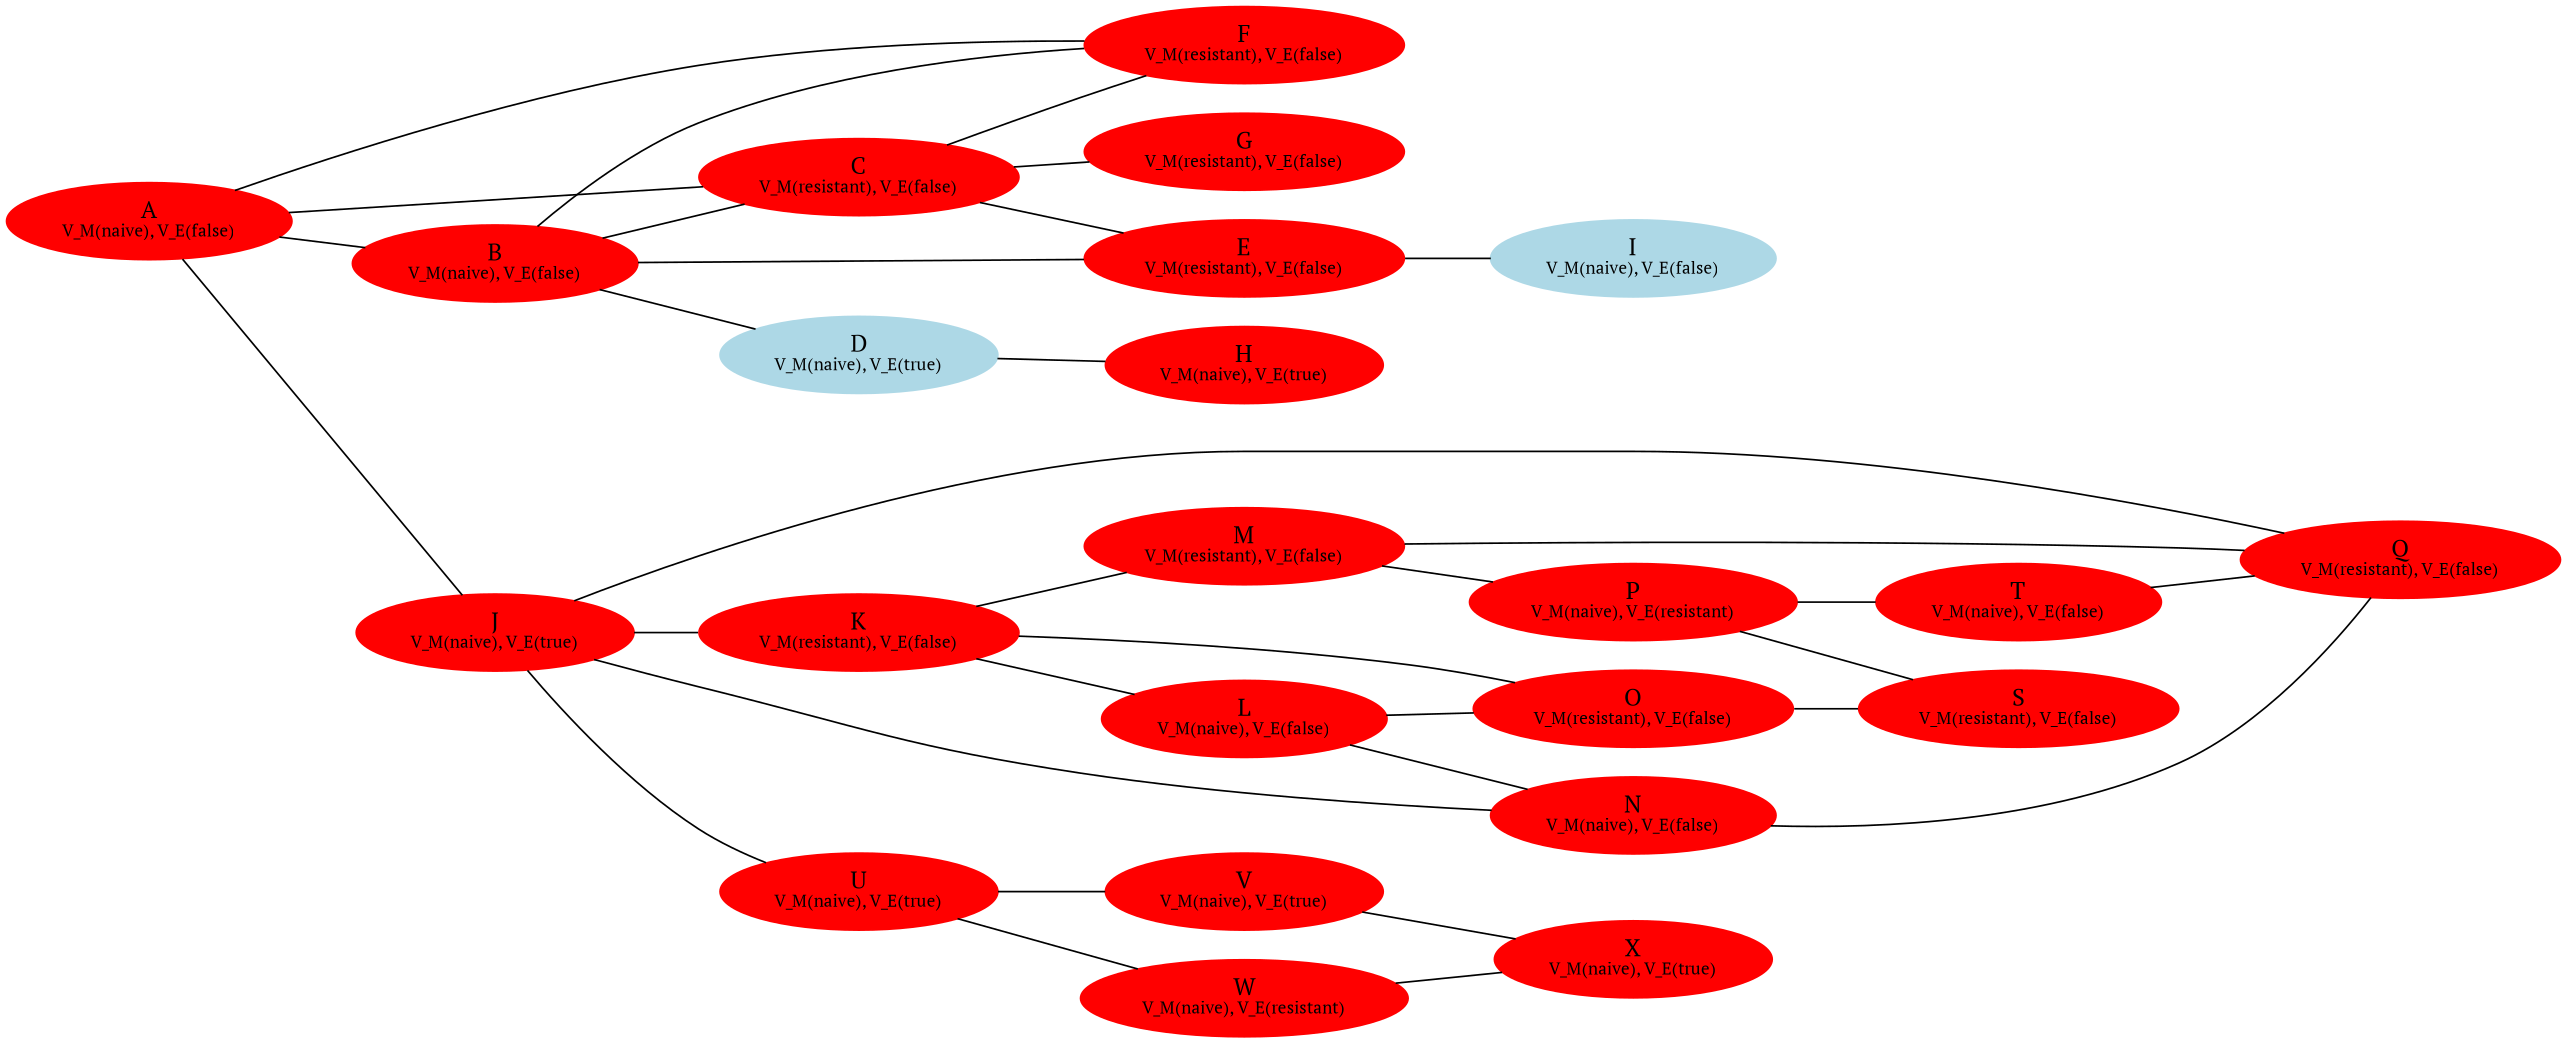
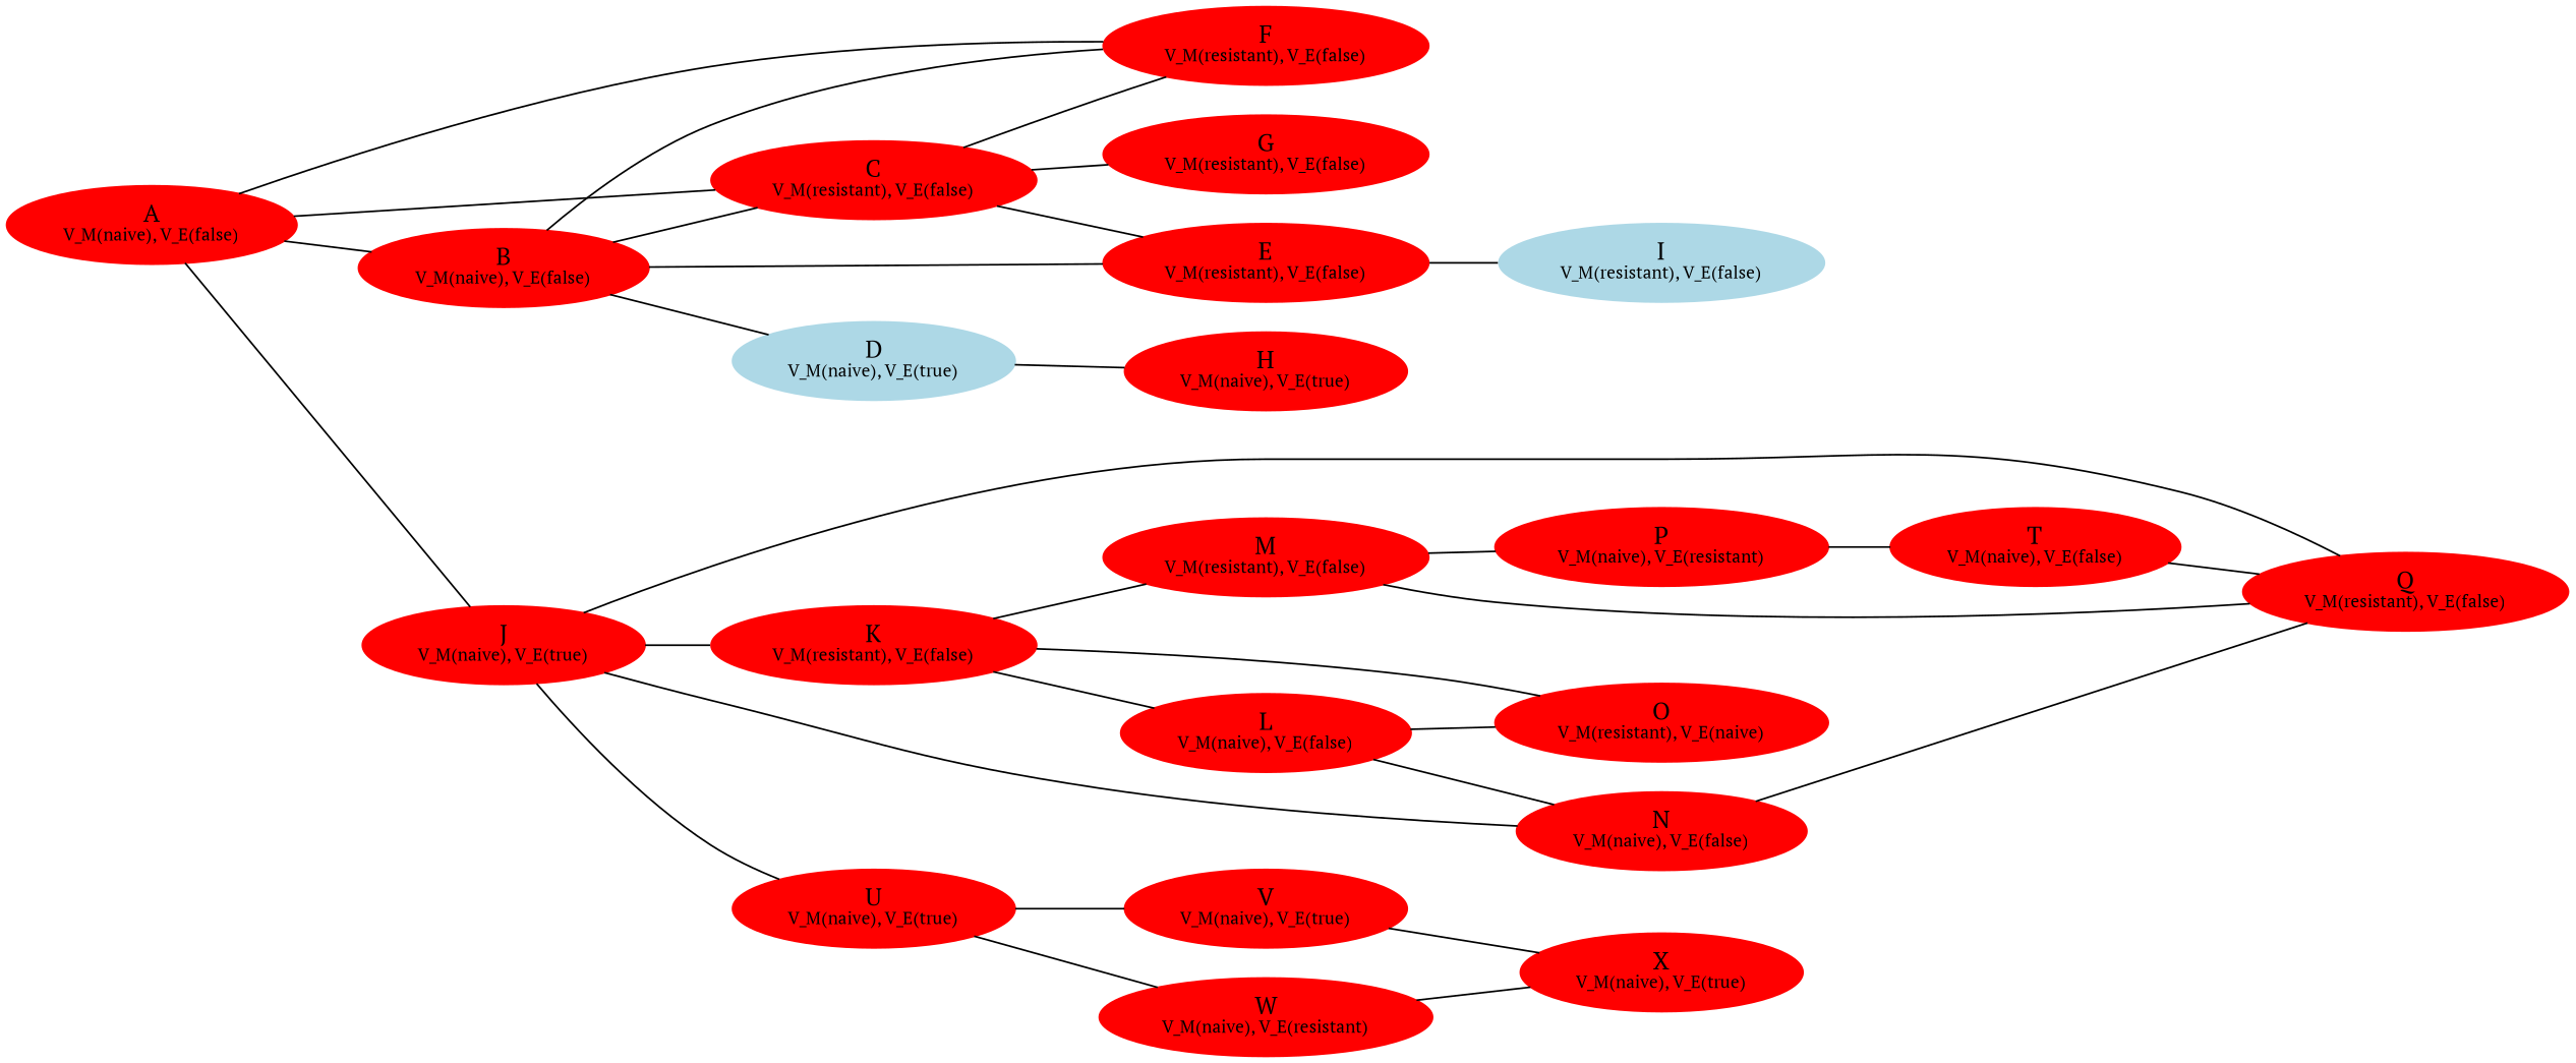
  graph {
    fontname="PT Serif"
    rankdir=LR
    node [color=red fontname="PT Serif" style=filled]
    edge [fontname="PT Serif"]
    n1 [label=<A<BR /><FONT POINT-SIZE="10">V_M(naive), V_E(false)</FONT>>]
    n2 [label=<B<BR /><FONT POINT-SIZE="10">V_M(naive), V_E(false)</FONT>>]
    n3 [label=<C<BR /><FONT POINT-SIZE="10">V_M(resistant), V_E(false)</FONT>>]
    n4 [label=<F<BR /><FONT POINT-SIZE="10">V_M(resistant), V_E(false)</FONT>>]
    n5 [label=<J<BR /><FONT POINT-SIZE="10">V_M(naive), V_E(true)</FONT>>]
    n6 [color=lightblue label=<D<BR /><FONT POINT-SIZE="10">V_M(naive), V_E(true)</FONT>>]
    n7 [label=<E<BR /><FONT POINT-SIZE="10">V_M(resistant), V_E(false)</FONT>>]
    n8 [label=<G<BR /><FONT POINT-SIZE="10">V_M(resistant), V_E(false)</FONT>>]
    n9 [label=<K<BR /><FONT POINT-SIZE="10">V_M(resistant), V_E(false)</FONT>>]
    n10 [label=<N<BR /><FONT POINT-SIZE="10">V_M(naive), V_E(false)</FONT>>]
    n11 [label=<Q<BR /><FONT POINT-SIZE="10">V_M(resistant), V_E(false)</FONT>>]
    n12 [label=<U<BR /><FONT POINT-SIZE="10">V_M(naive), V_E(true)</FONT>>]
    n13 [label=<H<BR /><FONT POINT-SIZE="10">V_M(naive), V_E(true)</FONT>>]
-   n14 [color=lightblue label=<I<BR /><FONT POINT-SIZE="10">V_M(naive), V_E(false)</FONT>>]
+   n14 [color=lightblue label=<I<BR /><FONT POINT-SIZE="10">V_M(resistant), V_E(false)</FONT>>]
    n15 [label=<L<BR /><FONT POINT-SIZE="10">V_M(naive), V_E(false)</FONT>>]
    n16 [label=<M<BR /><FONT POINT-SIZE="10">V_M(resistant), V_E(false)</FONT>>]
-   n17 [label=<O<BR /><FONT POINT-SIZE="10">V_M(resistant), V_E(false)</FONT>>]
+   n17 [label=<O<BR /><FONT POINT-SIZE="10">V_M(resistant), V_E(naive)</FONT>>]
    n18 [label=<V<BR /><FONT POINT-SIZE="10">V_M(naive), V_E(true)</FONT>>]
    n19 [label=<W<BR /><FONT POINT-SIZE="10">V_M(naive), V_E(resistant)</FONT>>]
    n20 [label=<P<BR /><FONT POINT-SIZE="10">V_M(naive), V_E(resistant)</FONT>>]
-   n21 [label=<S<BR /><FONT POINT-SIZE="10">V_M(resistant), V_E(false)</FONT>>]
    n22 [label=<T<BR /><FONT POINT-SIZE="10">V_M(naive), V_E(false)</FONT>>]
    n23 [label=<X<BR /><FONT POINT-SIZE="10">V_M(naive), V_E(true)</FONT>>]
    n1 -- n2
    n1 -- n3
    n1 -- n4
    n1 -- n5
    n2 -- n3
    n2 -- n4
    n2 -- n6
    n2 -- n7
    n3 -- n4
    n3 -- n7
    n3 -- n8
    n5 -- n9
    n5 -- n10
    n5 -- n11
    n5 -- n12
    n6 -- n13
    n7 -- n14
    n9 -- n15
    n9 -- n16
    n9 -- n17
    n10 -- n11
    n12 -- n18
    n12 -- n19
    n15 -- n10
    n15 -- n17
    n16 -- n11
    n16 -- n20
-   n17 -- n21
    n18 -- n23
    n19 -- n23
-   n20 -- n21
    n20 -- n22
    n22 -- n11
  }
